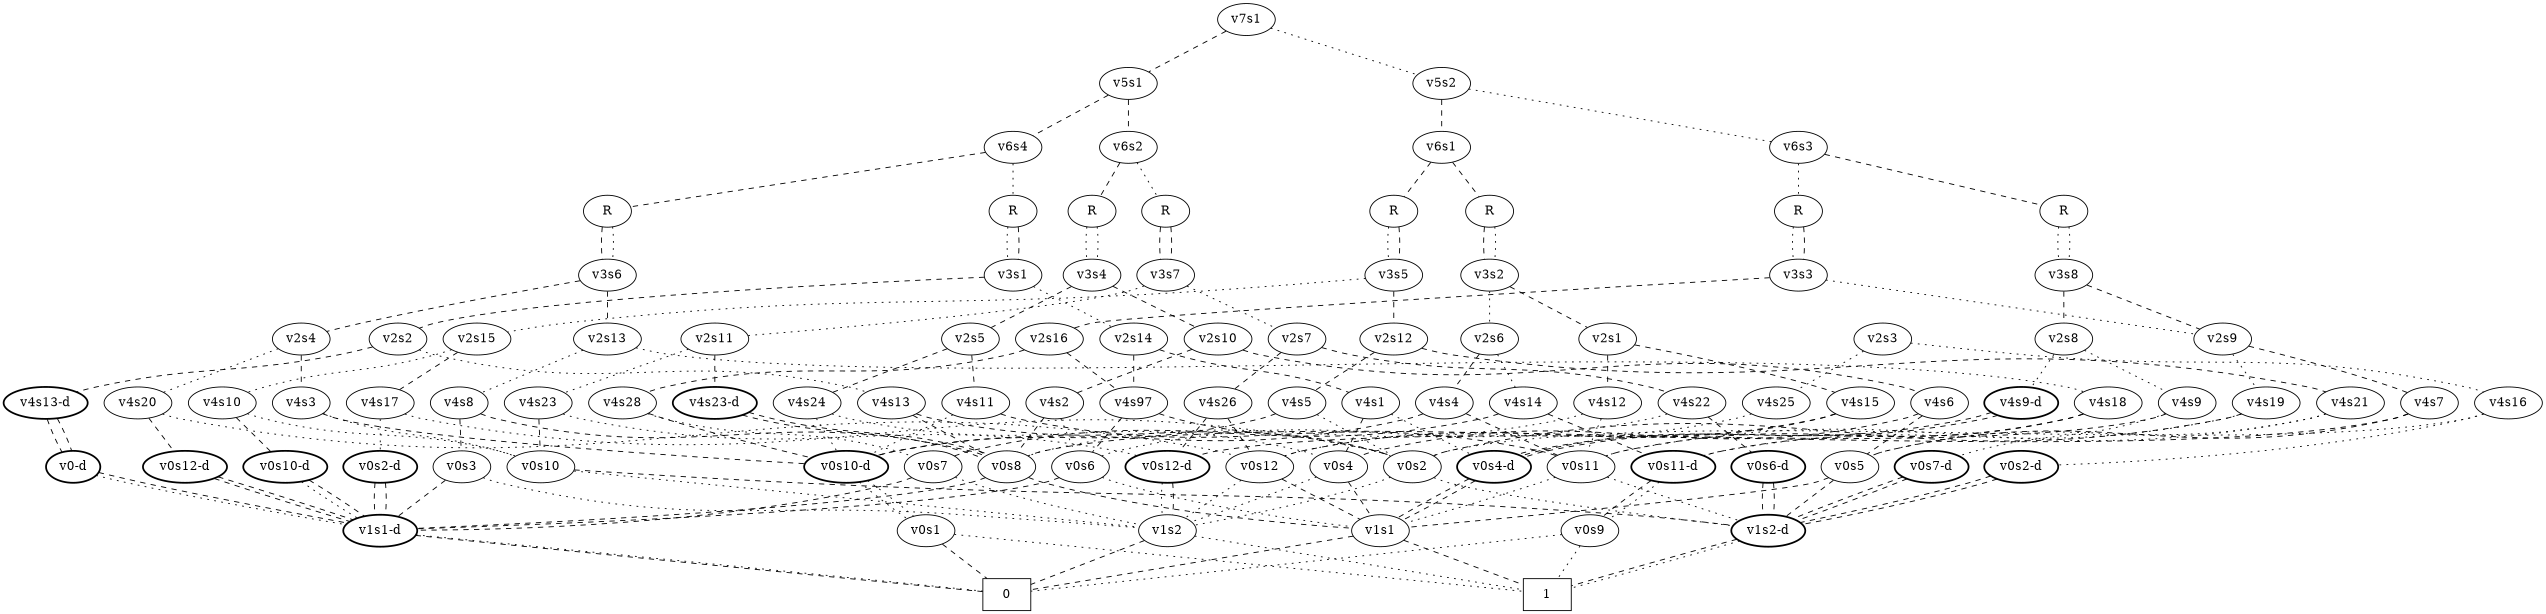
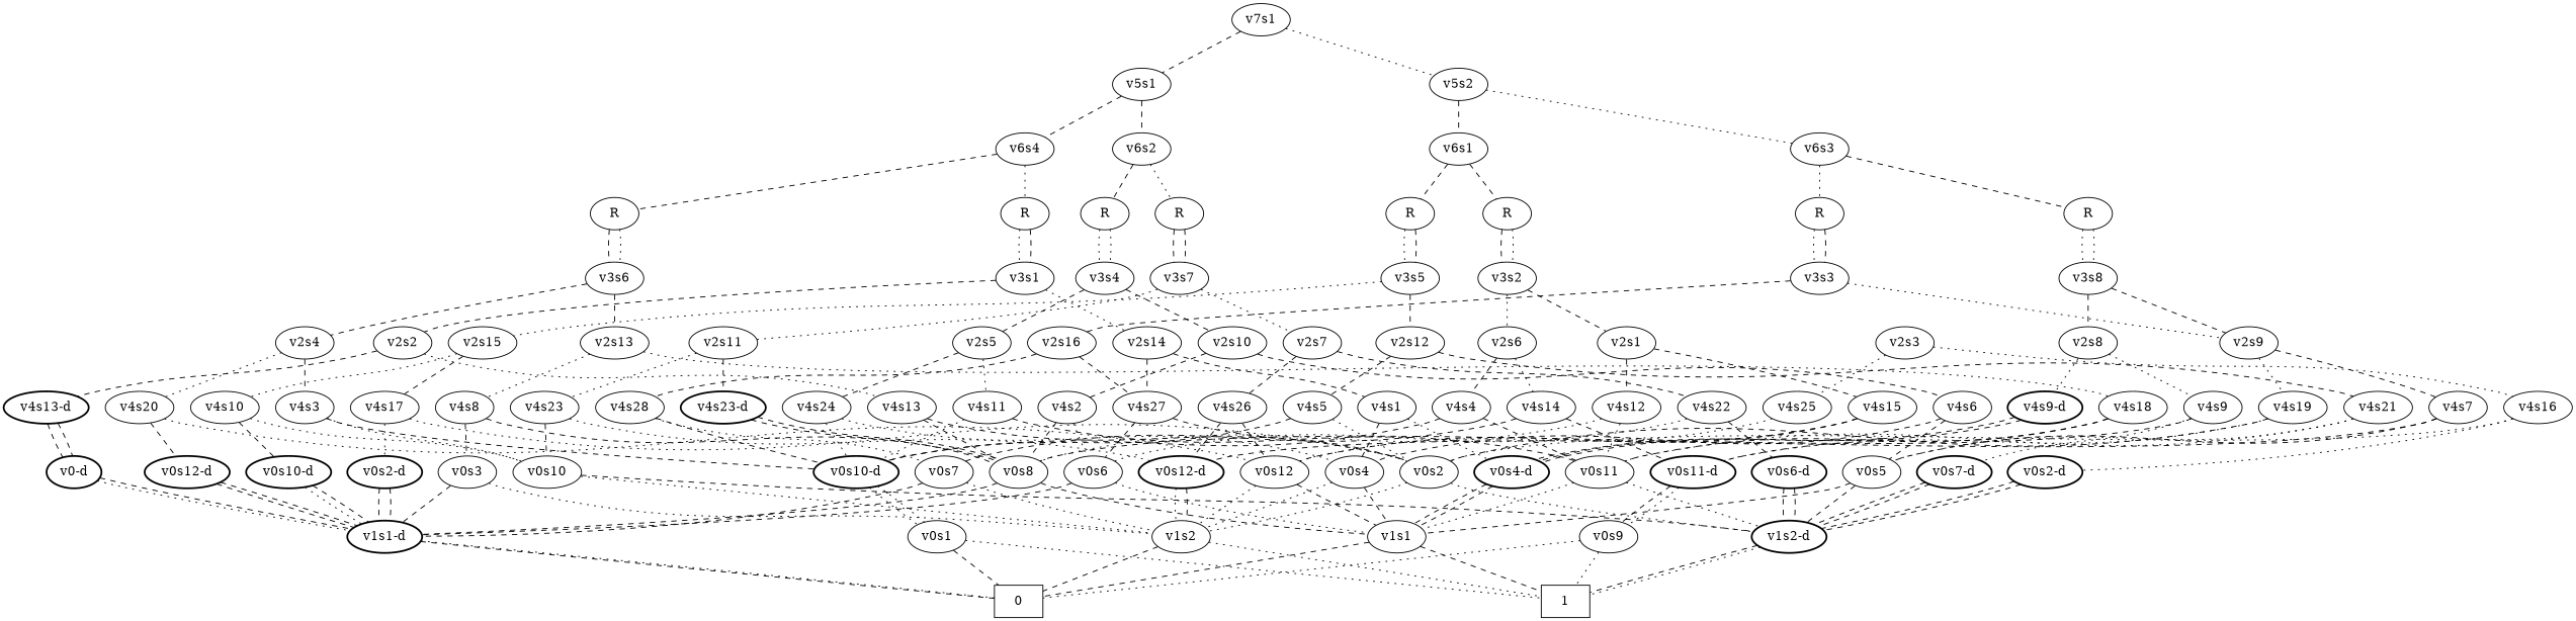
  graph {
    edge [style=dashed]
    n1 [label=v7s1]
    n2 [label=v5s1]
    n3 [label=v5s2]
    n4 [label=v6s4]
    n5 [label=v6s2]
    n6 [label=v6s1]
    n7 [label=v6s3]
    n8 [label=R]
    n9 [label=R]
    n10 [label=R]
    n11 [label=R]
    n12 [label=R]
    n13 [label=R]
    n14 [label=R]
    n15 [label=R]
    n16 [label=v3s1]
    n17 [label=v3s6]
    n18 [label=v3s4]
    n19 [label=v3s7]
    n20 [label=v2s14]
    n21 [label=v2s2]
    n22 [label=v2s4]
    n23 [label=v2s13]
    n24 [label=v4s1]
-   n25 [label=v4s97]
+   n25 [label=v4s27]
    n26 [label=v4s13]
    n27 [label="v4s13-d" style=bold]
    n28 [label="v0s4-d" style=bold]
    n29 [label=v0s4]
    n30 [label=v0s6]
    n31 [label=v0s2]
    n32 [label=v0s8]
    n33 [label="v0-d" style=bold]
    n34 [label=v1s1]
    n35 [label=v1s2]
    n36 [label="v1s1-d" style=bold]
    n37 [label="v1s2-d" style=bold]
    n38 [label=1 shape=box]
    n39 [label=0 shape=box]
    n40 [label=v4s20]
    n41 [label=v4s3]
    n42 [label=v4s8]
    n43 [label=v4s18]
    n44 [label=v0s12]
    n45 [label="v0s12-d" style=bold]
    n46 [label="v0s10-d" style=bold]
    n47 [label=v0s10]
    n48 [label=v0s3]
    n49 [label="v0s11-d" style=bold]
    n50 [label=v0s11]
    n51 [label=v0s1]
    n52 [label=v0s9]
    n53 [label=v2s10]
    n54 [label=v2s5]
    n55 [label=v2s7]
    n56 [label=v2s11]
    n57 [label=v4s6]
    n58 [label=v4s2]
    n59 [label=v4s11]
    n60 [label=v4s24]
    n61 [label=v0s5]
    n62 [label=v4s22]
    n63 [label=v4s26]
    n64 [label=v4s23]
    n65 [label="v4s23-d" style=bold]
    n66 [label="v0s6-d" style=bold]
    n67 [label="v0s12-d" style=bold]
    n68 [label=v3s2]
    n69 [label=v3s5]
    n70 [label=v3s3]
    n71 [label=v3s8]
    n72 [label=v2s1]
    n73 [label=v2s6]
    n74 [label=v2s15]
    n75 [label=v2s12]
    n76 [label=v4s12]
    n77 [label=v4s15]
    n78 [label=v4s14]
    n79 [label=v4s4]
    n80 [label=v0s7]
    n81 [label=v4s17]
    n82 [label=v4s10]
    n83 [label=v4s5]
    n84 [label=v4s21]
    n85 [label="v0s2-d" style=bold]
    n86 [label="v0s10-d" style=bold]
    n87 [label=v2s16]
    n88 [label=v2s9]
    n89 [label=v2s8]
    n90 [label=v2s3]
    n91 [label=v4s25]
    n92 [label=v4s16]
    n93 [label=v4s28]
    n94 [label="v0s2-d" style=bold]
    n95 [label=v4s9]
    n96 [label="v4s9-d" style=bold]
    n97 [label=v4s19]
    n98 [label=v4s7]
    n99 [label="v0s7-d" style=bold]
    n1 -- n2
    n1 -- n3 [style=dotted]
    n2 -- n4
    n2 -- n5
    n3 -- n6
    n3 -- n7 [style=dotted]
    n4 -- n8 [style=dotted]
    n4 -- n9
    n5 -- n10
    n5 -- n11 [style=dotted]
    n6 -- n12
    n6 -- n13
    n7 -- n14 [style=dotted]
    n7 -- n15
    n8 -- n16 [style=dotted]
    n8 -- n16
    n9 -- n17
    n9 -- n17 [style=dotted]
    n10 -- n18 [style=dotted]
    n10 -- n18 [style=dotted]
    n11 -- n19
    n11 -- n19
    n12 -- n68
    n12 -- n68 [style=dotted]
    n13 -- n69 [style=dotted]
    n13 -- n69
    n14 -- n70 [style=dotted]
    n14 -- n70
    n15 -- n71 [style=dotted]
    n15 -- n71 [style=dotted]
    n16 -- n20 [style=dotted]
    n16 -- n21
    n17 -- n22
    n17 -- n23
    n18 -- n53
    n18 -- n54
    n19 -- n55 [style=dotted]
    n19 -- n56 [style=dotted]
    n20 -- n24
    n20 -- n25
    n21 -- n26 [style=dotted]
    n21 -- n27
    n22 -- n40 [style=dotted]
    n22 -- n41
    n23 -- n42 [style=dotted]
    n23 -- n43 [style=dotted]
    n24 -- n28 [style=dotted]
    n24 -- n29
    n25 -- n30
    n25 -- n31
    n26 -- n31
    n26 -- n32
    n27 -- n33
    n27 -- n33
    n28 -- n34
    n28 -- n34
    n29 -- n34
    n29 -- n35 [style=dotted]
    n30 -- n34 [style=dotted]
    n30 -- n36
    n31 -- n35 [style=dotted]
    n31 -- n37 [style=dotted]
    n32 -- n34
    n32 -- n36
    n33 -- n36 [style=dotted]
    n33 -- n36
    n34 -- n38
    n34 -- n39
    n35 -- n38 [style=dotted]
    n35 -- n39
    n36 -- n39
    n36 -- n39 [style=dotted]
    n37 -- n38
    n37 -- n38 [style=dotted]
    n40 -- n44 [style=dotted]
    n40 -- n45
    n41 -- n46
    n41 -- n47 [style=dotted]
    n42 -- n32
    n42 -- n48
    n43 -- n49
    n43 -- n50
    n44 -- n34
    n44 -- n35 [style=dotted]
    n45 -- n36
    n45 -- n36
    n46 -- n51 [style=dotted]
    n46 -- n51 [style=dotted]
    n47 -- n35 [style=dotted]
    n47 -- n37
    n48 -- n35 [style=dotted]
    n48 -- n36
    n49 -- n52
    n49 -- n52 [style=dotted]
    n50 -- n34 [style=dotted]
    n50 -- n37 [style=dotted]
    n51 -- n38 [style=dotted]
    n51 -- n39
    n52 -- n38 [style=dotted]
    n52 -- n39 [style=dotted]
    n53 -- n57
    n53 -- n58
-   n54 -- n59
+   n54 -- n59 [style=dotted]
    n54 -- n60
    n55 -- n62
    n55 -- n63
    n56 -- n64 [style=dotted]
    n56 -- n65
    n57 -- n29
    n57 -- n61
    n58 -- n30 [style=dotted]
    n58 -- n32
    n59 -- n46 [style=dotted]
    n59 -- n50
    n60 -- n29 [style=dotted]
    n60 -- n46 [style=dotted]
    n61 -- n34
    n61 -- n37
    n62 -- n30 [style=dotted]
    n62 -- n66
    n63 -- n44
    n63 -- n67
    n64 -- n47
    n64 -- n67 [style=dotted]
    n65 -- n32
    n65 -- n32
    n66 -- n37
    n66 -- n37
    n67 -- n35 [style=dotted]
    n67 -- n35
    n68 -- n72
    n68 -- n73 [style=dotted]
    n69 -- n74 [style=dotted]
    n69 -- n75
    n70 -- n87
    n70 -- n88 [style=dotted]
    n71 -- n88
    n71 -- n89
    n72 -- n76
    n72 -- n77
    n73 -- n78 [style=dotted]
    n73 -- n79
    n74 -- n81
    n74 -- n82 [style=dotted]
    n75 -- n83
    n75 -- n84
    n76 -- n32 [style=dotted]
    n76 -- n50 [style=dotted]
    n77 -- n28
    n77 -- n44
    n78 -- n49
    n78 -- n80
    n79 -- n46
    n79 -- n50
    n80 -- n35 [style=dotted]
    n80 -- n36
    n81 -- n31 [style=dotted]
    n81 -- n85 [style=dotted]
    n82 -- n47 [style=dotted]
    n82 -- n86
    n83 -- n31 [style=dotted]
    n83 -- n46
    n84 -- n50 [style=dotted]
    n84 -- n61 [style=dotted]
    n85 -- n36
    n85 -- n36
    n86 -- n36 [style=dotted]
    n86 -- n36
    n87 -- n25
    n87 -- n93
    n88 -- n97 [style=dotted]
    n88 -- n98
    n89 -- n95 [style=dotted]
    n89 -- n96 [style=dotted]
    n90 -- n91 [style=dotted]
    n90 -- n92 [style=dotted]
    n91 -- n44 [style=dotted]
    n92 -- n31 [style=dotted]
    n92 -- n94 [style=dotted]
    n93 -- n46
    n93 -- n80 [style=dotted]
    n94 -- n37
    n94 -- n37
    n95 -- n32
    n95 -- n99 [style=dotted]
    n96 -- n28
    n96 -- n28
    n97 -- n31
    n97 -- n49 [style=dotted]
    n98 -- n61
    n98 -- n67
    n99 -- n37
    n99 -- n37
  }
